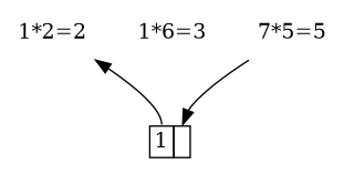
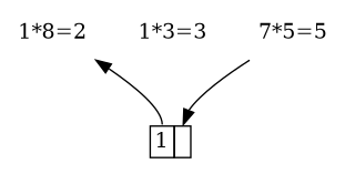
  digraph {
    node [color=white shape=plaintext style=filled]
-   n1 [label="1*2=2"]
-   n2 [label="1*6=3"]
+   n1 [label="1*8=2"]
+   n2 [label="1*3=3"]
    n3 [label="7*5=5"]
    n4 [label=<<table BORDER="0" CELLBORDER="1" CELLSPACING="0">               <tr><td port="head">1</td><td port="tail"> </td></tr></table>> color="" style=""]
    subgraph sub_1 {
      rank=same
      n1
      n2
      n3
    }
    n1 -> n2 [style=invis]
    n2 -> n3 [style=invis]
    n3 -> n4 [headport=tail]
    n4 -> n1 [tailport=head]
  }
